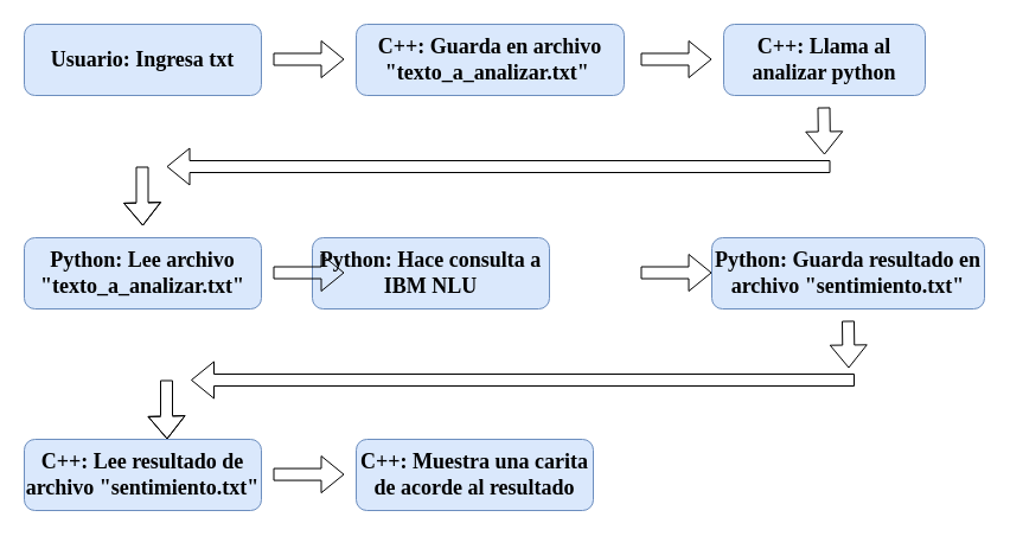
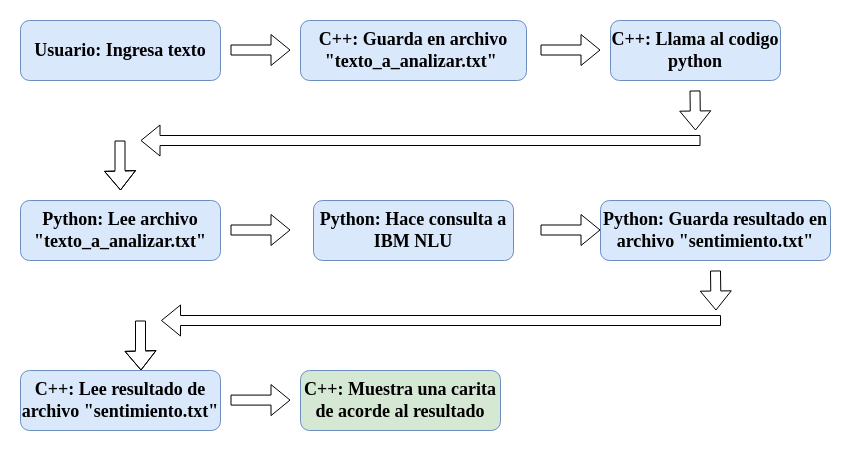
  <mxCell id="0" />
  <mxCell id="1" parent="0" />
  <mxCell id="2" value="C++: Guarda en archivo &quot;texto_a_analizar.txt&quot;&amp;nbsp;" style="rounded=1;whiteSpace=wrap;html=1;fillColor=#dae8fc;strokeColor=#6c8ebf;fontFamily=Times New Roman;fontSize=18;fontStyle=1" vertex="1" parent="1"><mxGeometry x="300" y="20" width="226" height="60" as="geometry" /></mxCell>
- <mxCell id="3" value="Python: Hace consulta a IBM NLU" style="rounded=1;whiteSpace=wrap;html=1;fillColor=#dae8fc;strokeColor=#6c8ebf;fontFamily=Times New Roman;fontSize=18;fontStyle=1" vertex="1" parent="1"><mxGeometry x="263" y="200" width="200" height="60" as="geometry" /></mxCell>
- <mxCell id="4" value="C++: Llama al analizar python" style="rounded=1;whiteSpace=wrap;html=1;fillColor=#dae8fc;strokeColor=#6c8ebf;fontFamily=Times New Roman;fontSize=18;fontStyle=1" vertex="1" parent="1"><mxGeometry x="610" y="20" width="170" height="60" as="geometry" /></mxCell>
+ <mxCell id="3" value="Python: Hace consulta a IBM NLU" style="rounded=1;whiteSpace=wrap;html=1;fillColor=#dae8fc;strokeColor=#6c8ebf;fontFamily=Times New Roman;fontSize=18;fontStyle=1" vertex="1" parent="1"><mxGeometry x="313" y="200" width="200" height="60" as="geometry" /></mxCell>
+ <mxCell id="4" value="C++: Llama al codigo python" style="rounded=1;whiteSpace=wrap;html=1;fillColor=#dae8fc;strokeColor=#6c8ebf;fontFamily=Times New Roman;fontSize=18;fontStyle=1" vertex="1" parent="1"><mxGeometry x="610" y="20" width="170" height="60" as="geometry" /></mxCell>
  <mxCell id="5" value="Python: Guarda resultado en archivo &quot;sentimiento.txt&quot;" style="rounded=1;whiteSpace=wrap;html=1;fillColor=#dae8fc;strokeColor=#6c8ebf;fontFamily=Times New Roman;fontSize=18;fontStyle=1" vertex="1" parent="1"><mxGeometry x="600" y="200" width="230" height="60" as="geometry" /></mxCell>
  <mxCell id="6" value="C++: Lee resultado de archivo &quot;sentimiento.txt&quot;" style="rounded=1;whiteSpace=wrap;html=1;fillColor=#dae8fc;strokeColor=#6c8ebf;fontFamily=Times New Roman;fontSize=18;fontStyle=1" vertex="1" parent="1"><mxGeometry x="20" y="370" width="200" height="60" as="geometry" /></mxCell>
- <mxCell id="7" value="C++: Muestra una carita de acorde al resultado" style="rounded=1;whiteSpace=wrap;html=1;fillColor=#dae8fc;strokeColor=#6c8ebf;fontFamily=Times New Roman;fontSize=18;fontStyle=1" vertex="1" parent="1"><mxGeometry x="300" y="370" width="200" height="60" as="geometry" /></mxCell>
- <mxCell id="8" value="Usuario: Ingresa txt" style="rounded=1;whiteSpace=wrap;html=1;fillColor=#dae8fc;strokeColor=#6c8ebf;fontFamily=Times New Roman;fontSize=18;fontStyle=1" vertex="1" parent="1"><mxGeometry x="20" y="20" width="200" height="60" as="geometry" /></mxCell>
+ <mxCell id="7" value="C++: Muestra una carita de acorde al resultado" style="rounded=1;whiteSpace=wrap;html=1;fillColor=#d5e8d4;strokeColor=#6c8ebf;fontFamily=Times New Roman;fontSize=18;fontStyle=1;" vertex="1" parent="1"><mxGeometry x="300" y="370" width="200" height="60" as="geometry" /></mxCell>
+ <mxCell id="8" value="Usuario: Ingresa texto" style="rounded=1;whiteSpace=wrap;html=1;fillColor=#dae8fc;strokeColor=#6c8ebf;fontFamily=Times New Roman;fontSize=18;fontStyle=1" vertex="1" parent="1"><mxGeometry x="20" y="20" width="200" height="60" as="geometry" /></mxCell>
  <mxCell id="9" value="" style="shape=flexArrow;endArrow=classic;html=1;rounded=0;" edge="1" parent="1"><mxGeometry width="50" height="50" relative="1" as="geometry"><mxPoint x="230" y="49.5" as="sourcePoint" /><mxPoint x="290" y="49.5" as="targetPoint" /></mxGeometry></mxCell>
  <mxCell id="10" value="" style="shape=flexArrow;endArrow=classic;html=1;rounded=0;" edge="1" parent="1"><mxGeometry width="50" height="50" relative="1" as="geometry"><mxPoint x="540" y="49.5" as="sourcePoint" /><mxPoint x="600" y="49.5" as="targetPoint" /></mxGeometry></mxCell>
  <mxCell id="11" value="" style="shape=flexArrow;endArrow=classic;html=1;rounded=0;" edge="1" parent="1"><mxGeometry width="50" height="50" relative="1" as="geometry"><mxPoint x="694.5" y="90" as="sourcePoint" /><mxPoint x="695" y="130" as="targetPoint" /></mxGeometry></mxCell>
  <mxCell id="12" value="" style="shape=flexArrow;endArrow=classic;html=1;rounded=0;" edge="1" parent="1"><mxGeometry width="50" height="50" relative="1" as="geometry"><mxPoint x="700" y="140" as="sourcePoint" /><mxPoint x="140" y="140" as="targetPoint" /></mxGeometry></mxCell>
  <mxCell id="13" value="" style="shape=flexArrow;endArrow=classic;html=1;rounded=0;" edge="1" parent="1"><mxGeometry width="50" height="50" relative="1" as="geometry"><mxPoint x="119.5" y="140" as="sourcePoint" /><mxPoint x="120" y="190" as="targetPoint" /><Array as="points"><mxPoint x="119.5" y="170" /></Array></mxGeometry></mxCell>
  <mxCell id="14" value="" style="shape=flexArrow;endArrow=classic;html=1;rounded=0;" edge="1" parent="1"><mxGeometry width="50" height="50" relative="1" as="geometry"><mxPoint x="230" y="229.5" as="sourcePoint" /><mxPoint x="290" y="229.5" as="targetPoint" /></mxGeometry></mxCell>
  <mxCell id="15" value="" style="shape=flexArrow;endArrow=classic;html=1;rounded=0;" edge="1" parent="1"><mxGeometry width="50" height="50" relative="1" as="geometry"><mxPoint x="540" y="229.5" as="sourcePoint" /><mxPoint x="600" y="229.5" as="targetPoint" /></mxGeometry></mxCell>
  <mxCell id="16" value="" style="shape=flexArrow;endArrow=classic;html=1;rounded=0;" edge="1" parent="1"><mxGeometry width="50" height="50" relative="1" as="geometry"><mxPoint x="715" y="270" as="sourcePoint" /><mxPoint x="715.5" y="310" as="targetPoint" /></mxGeometry></mxCell>
  <mxCell id="17" value="" style="shape=flexArrow;endArrow=classic;html=1;rounded=0;" edge="1" parent="1"><mxGeometry width="50" height="50" relative="1" as="geometry"><mxPoint x="720.5" y="320" as="sourcePoint" /><mxPoint x="160.5" y="320" as="targetPoint" /></mxGeometry></mxCell>
  <mxCell id="18" value="" style="shape=flexArrow;endArrow=classic;html=1;rounded=0;" edge="1" parent="1"><mxGeometry width="50" height="50" relative="1" as="geometry"><mxPoint x="140" y="320" as="sourcePoint" /><mxPoint x="140.5" y="370" as="targetPoint" /><Array as="points"><mxPoint x="140" y="350" /></Array></mxGeometry></mxCell>
  <mxCell id="19" value="Python: Lee archivo &quot;texto_a_analizar.txt&quot;" style="rounded=1;whiteSpace=wrap;html=1;fillColor=#dae8fc;strokeColor=#6c8ebf;fontFamily=Times New Roman;fontSize=18;fontStyle=1" vertex="1" parent="1"><mxGeometry x="20" y="200" width="200" height="60" as="geometry" /></mxCell>
  <mxCell id="20" value="" style="shape=flexArrow;endArrow=classic;html=1;rounded=0;" edge="1" parent="1"><mxGeometry width="50" height="50" relative="1" as="geometry"><mxPoint x="230" y="399.58" as="sourcePoint" /><mxPoint x="290" y="399.58" as="targetPoint" /></mxGeometry></mxCell>
